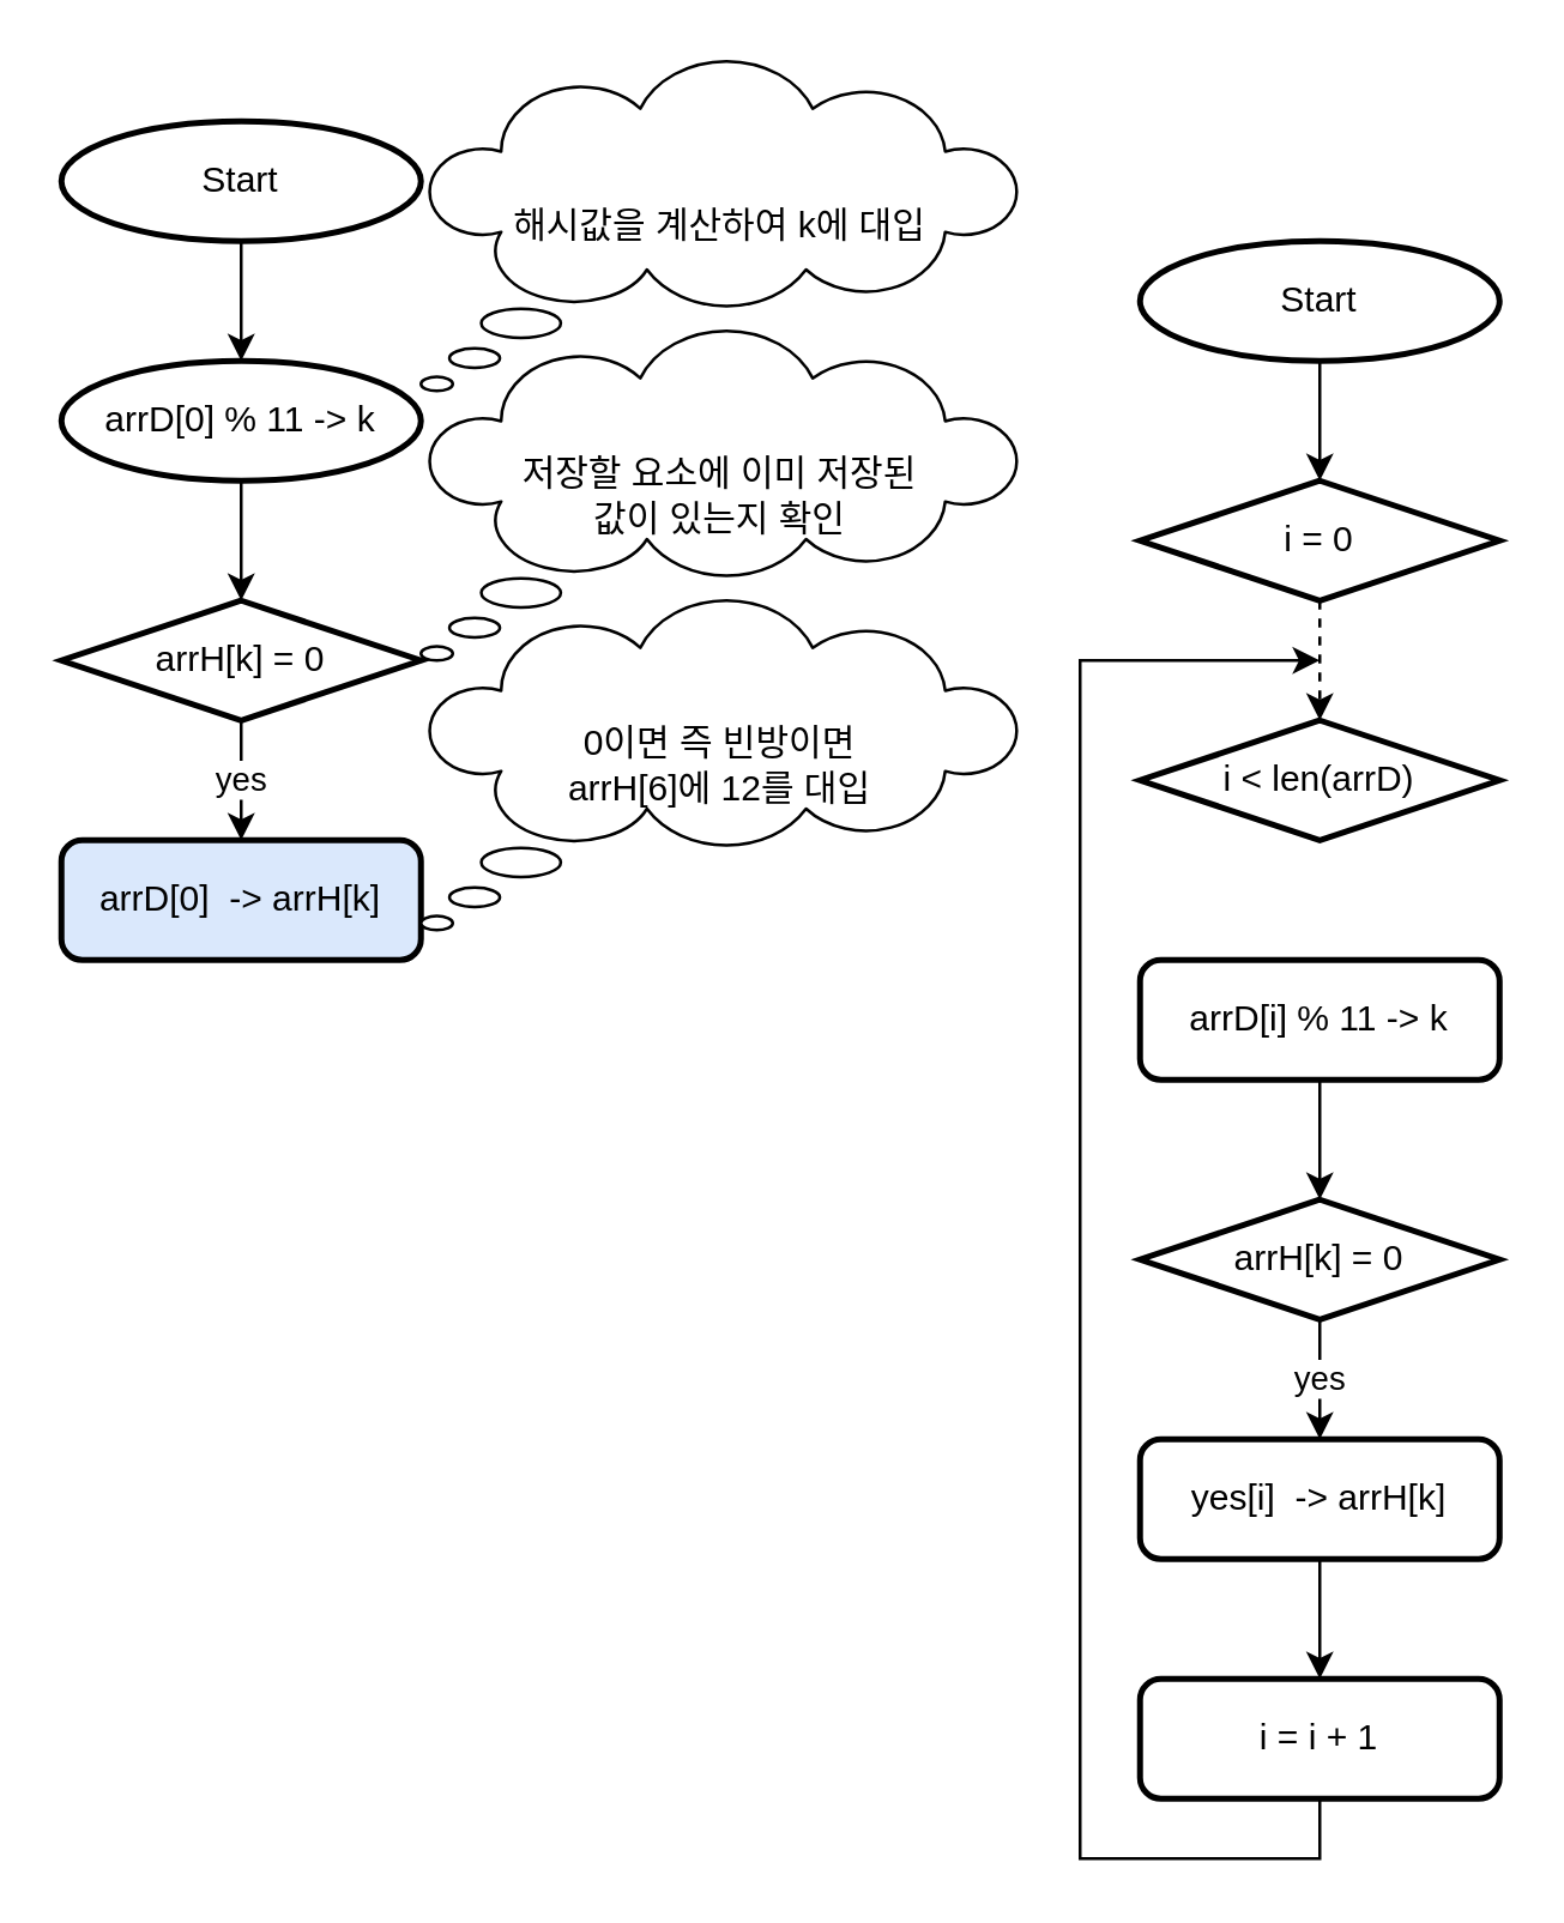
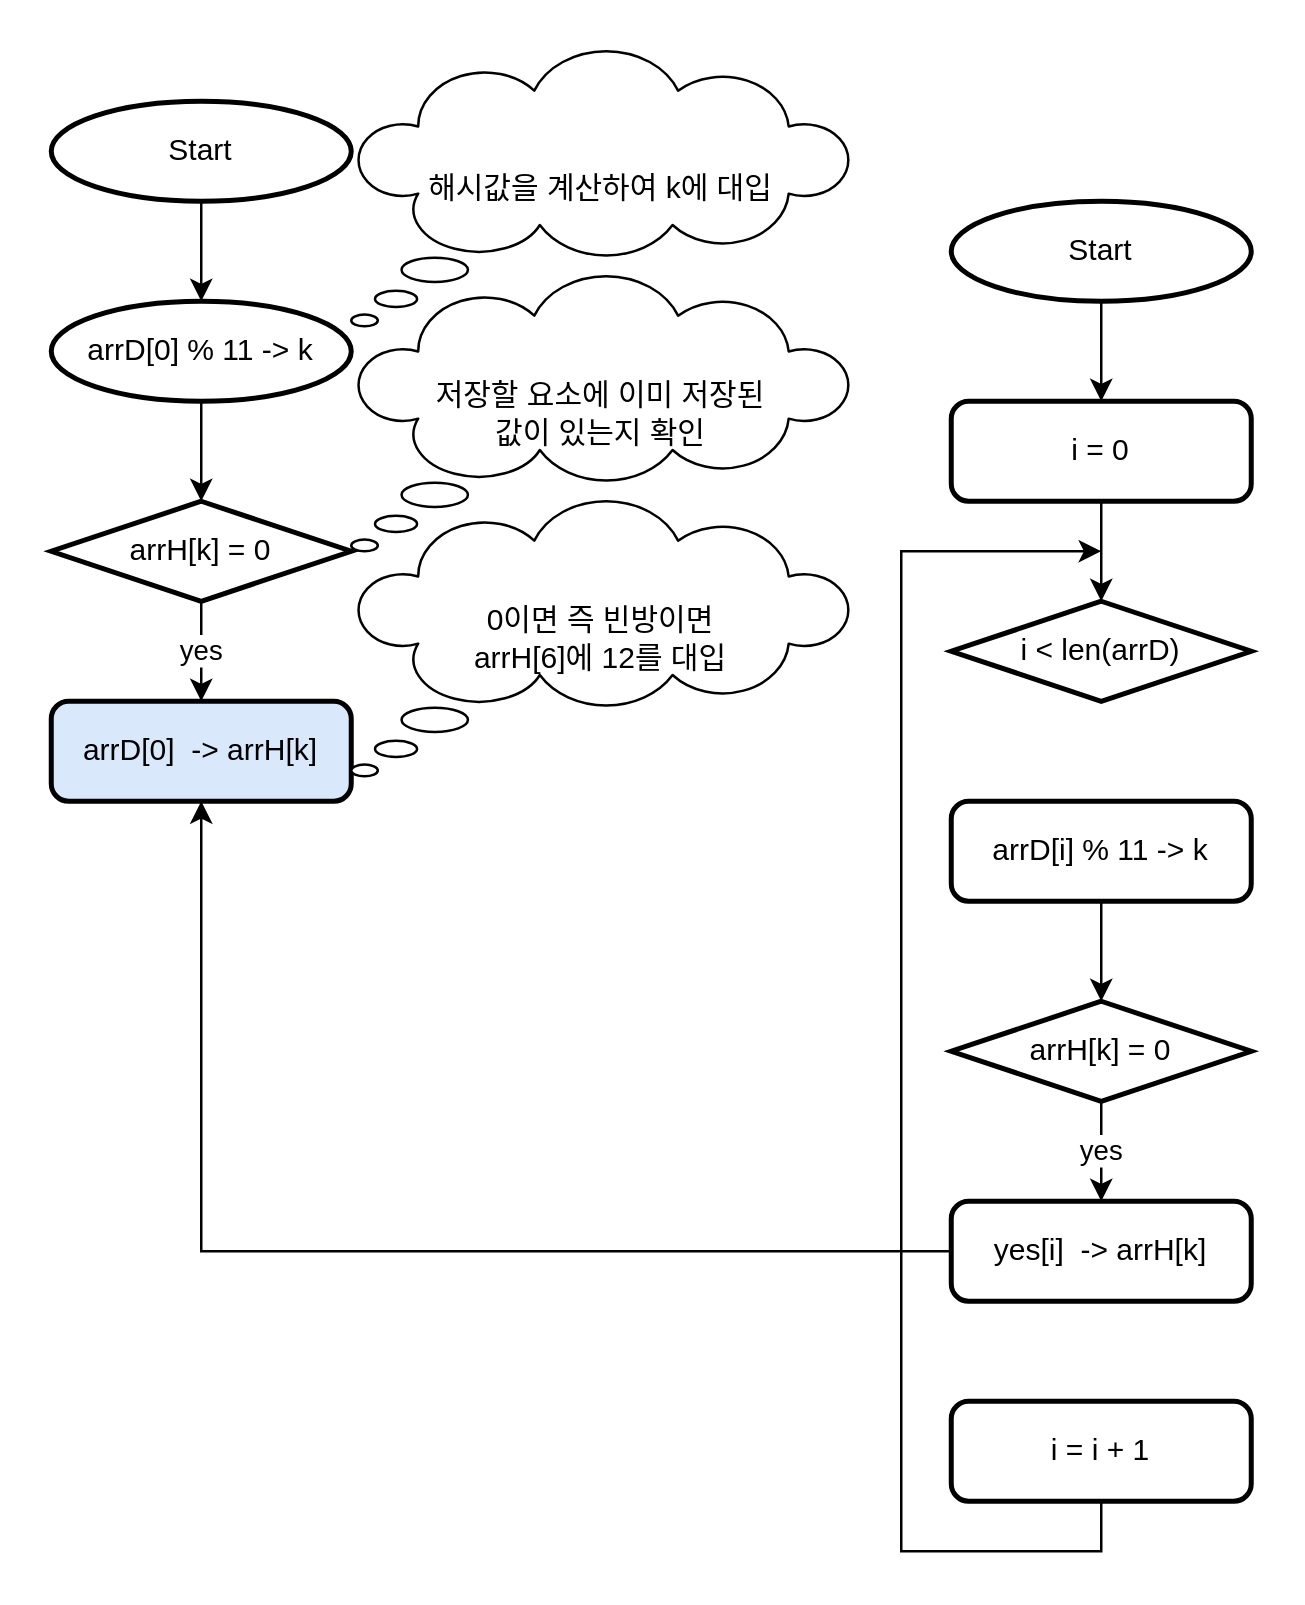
  <mxCell id="0" />
  <mxCell id="1" parent="0" />
  <mxCell id="2" style="edgeStyle=orthogonalEdgeStyle;rounded=0;orthogonalLoop=1;jettySize=auto;html=1;entryX=0.5;entryY=0;entryDx=0;entryDy=0;" edge="1" parent="1" source="3" target="5"><mxGeometry relative="1" as="geometry" /></mxCell>
  <mxCell id="3" value="Start" style="strokeWidth=2;html=1;shape=mxgraph.flowchart.start_2;whiteSpace=wrap;" vertex="1" parent="1"><mxGeometry x="20" y="40" width="120" height="40" as="geometry" /></mxCell>
  <mxCell id="4" style="edgeStyle=orthogonalEdgeStyle;rounded=0;orthogonalLoop=1;jettySize=auto;html=1;entryX=0.5;entryY=0;entryDx=0;entryDy=0;entryPerimeter=0;" edge="1" parent="1" source="5" target="7"><mxGeometry relative="1" as="geometry" /></mxCell>
  <mxCell id="5" value="arrD[0] % 11 -&amp;gt; k" style="ellipse;whiteSpace=wrap;html=1;absoluteArcSize=1;arcSize=14;strokeWidth=2;" vertex="1" parent="1"><mxGeometry x="20" y="120" width="120" height="40" as="geometry" /></mxCell>
  <mxCell id="6" value="yes" style="edgeStyle=orthogonalEdgeStyle;rounded=0;orthogonalLoop=1;jettySize=auto;html=1;entryX=0.5;entryY=0;entryDx=0;entryDy=0;" edge="1" parent="1" source="7" target="8"><mxGeometry relative="1" as="geometry" /></mxCell>
  <mxCell id="7" value="arrH[k] = 0" style="strokeWidth=2;html=1;shape=mxgraph.flowchart.decision;whiteSpace=wrap;" vertex="1" parent="1"><mxGeometry x="20" y="200" width="120" height="40" as="geometry" /></mxCell>
  <mxCell id="8" value="arrD[0]&amp;nbsp; -&amp;gt; arrH[k]" style="rounded=1;whiteSpace=wrap;html=1;absoluteArcSize=1;arcSize=14;strokeWidth=2;fillColor=#dae8fc;" vertex="1" parent="1"><mxGeometry x="20" y="280" width="120" height="40" as="geometry" /></mxCell>
  <mxCell id="9" value="해시값을 계산하여 k에 대입&lt;br&gt;" style="whiteSpace=wrap;html=1;shape=mxgraph.basic.cloud_callout" vertex="1" parent="1"><mxGeometry x="140" y="20" width="200" height="110" as="geometry" /></mxCell>
  <mxCell id="10" value="저장할 요소에 이미 저장된&lt;br&gt;값이 있는지 확인" style="whiteSpace=wrap;html=1;shape=mxgraph.basic.cloud_callout" vertex="1" parent="1"><mxGeometry x="140" y="110" width="200" height="110" as="geometry" /></mxCell>
  <mxCell id="11" value="0이면 즉 빈방이면&lt;br&gt;arrH[6]에 12를 대입" style="whiteSpace=wrap;html=1;shape=mxgraph.basic.cloud_callout" vertex="1" parent="1"><mxGeometry x="140" y="200" width="200" height="110" as="geometry" /></mxCell>
  <mxCell id="12" style="edgeStyle=orthogonalEdgeStyle;rounded=0;orthogonalLoop=1;jettySize=auto;html=1;entryX=0.5;entryY=0;entryDx=0;entryDy=0;" edge="1" parent="1" source="13" target="24"><mxGeometry relative="1" as="geometry" /></mxCell>
  <mxCell id="13" value="Start" style="strokeWidth=2;html=1;shape=mxgraph.flowchart.start_2;whiteSpace=wrap;" vertex="1" parent="1"><mxGeometry x="380" y="80" width="120" height="40" as="geometry" /></mxCell>
  <mxCell id="14" style="edgeStyle=orthogonalEdgeStyle;rounded=0;orthogonalLoop=1;jettySize=auto;html=1;entryX=0.5;entryY=0;entryDx=0;entryDy=0;entryPerimeter=0;" edge="1" parent="1" source="15" target="17"><mxGeometry relative="1" as="geometry" /></mxCell>
  <mxCell id="15" value="arrD[i] % 11 -&amp;gt; k" style="rounded=1;whiteSpace=wrap;html=1;absoluteArcSize=1;arcSize=14;strokeWidth=2;" vertex="1" parent="1"><mxGeometry x="380" y="320" width="120" height="40" as="geometry" /></mxCell>
  <mxCell id="16" value="yes" style="edgeStyle=orthogonalEdgeStyle;rounded=0;orthogonalLoop=1;jettySize=auto;html=1;entryX=0.5;entryY=0;entryDx=0;entryDy=0;" edge="1" parent="1" source="17" target="19"><mxGeometry relative="1" as="geometry" /></mxCell>
  <mxCell id="17" value="arrH[k] = 0" style="strokeWidth=2;html=1;shape=mxgraph.flowchart.decision;whiteSpace=wrap;" vertex="1" parent="1"><mxGeometry x="380" y="400" width="120" height="40" as="geometry" /></mxCell>
- <mxCell id="18" style="edgeStyle=orthogonalEdgeStyle;rounded=0;orthogonalLoop=1;jettySize=auto;html=1;entryX=0.5;entryY=0;entryDx=0;entryDy=0;" edge="1" parent="1" source="19" target="21"><mxGeometry relative="1" as="geometry" /></mxCell>
+ <mxCell id="18" style="edgeStyle=orthogonalEdgeStyle;rounded=0;orthogonalLoop=1;jettySize=auto;html=1;" edge="1" parent="1" source="19" target="8"><mxGeometry relative="1" as="geometry" /></mxCell>
  <mxCell id="19" value="yes[i]&amp;nbsp; -&amp;gt; arrH[k]" style="rounded=1;whiteSpace=wrap;html=1;absoluteArcSize=1;arcSize=14;strokeWidth=2;" vertex="1" parent="1"><mxGeometry x="380" y="480" width="120" height="40" as="geometry" /></mxCell>
  <mxCell id="20" style="edgeStyle=orthogonalEdgeStyle;rounded=0;orthogonalLoop=1;jettySize=auto;html=1;" edge="1" parent="1" source="21"><mxGeometry relative="1" as="geometry"><mxPoint x="440" y="220" as="targetPoint" /><Array as="points"><mxPoint x="440" y="620" /><mxPoint x="360" y="620" /><mxPoint x="360" y="220" /></Array></mxGeometry></mxCell>
  <mxCell id="21" value="i = i + 1" style="rounded=1;whiteSpace=wrap;html=1;absoluteArcSize=1;arcSize=14;strokeWidth=2;" vertex="1" parent="1"><mxGeometry x="380" y="560" width="120" height="40" as="geometry" /></mxCell>
  <mxCell id="22" value="i &amp;lt; len(arrD)" style="strokeWidth=2;html=1;shape=mxgraph.flowchart.decision;whiteSpace=wrap;" vertex="1" parent="1"><mxGeometry x="380" y="240" width="120" height="40" as="geometry" /></mxCell>
- <mxCell id="23" style="edgeStyle=orthogonalEdgeStyle;rounded=0;orthogonalLoop=1;jettySize=auto;html=1;entryX=0.5;entryY=0;entryDx=0;entryDy=0;entryPerimeter=0;dashed=1;" edge="1" parent="1" source="24" target="22"><mxGeometry relative="1" as="geometry" /></mxCell>
- <mxCell id="24" value="i = 0" style="rhombus;whiteSpace=wrap;html=1;absoluteArcSize=1;arcSize=14;strokeWidth=2;" vertex="1" parent="1"><mxGeometry x="380" y="160" width="120" height="40" as="geometry" /></mxCell>
+ <mxCell id="23" style="edgeStyle=orthogonalEdgeStyle;rounded=0;orthogonalLoop=1;jettySize=auto;html=1;entryX=0.5;entryY=0;entryDx=0;entryDy=0;entryPerimeter=0;" edge="1" parent="1" source="24" target="22"><mxGeometry relative="1" as="geometry" /></mxCell>
+ <mxCell id="24" value="i = 0" style="rounded=1;whiteSpace=wrap;html=1;absoluteArcSize=1;arcSize=14;strokeWidth=2;" vertex="1" parent="1"><mxGeometry x="380" y="160" width="120" height="40" as="geometry" /></mxCell>
